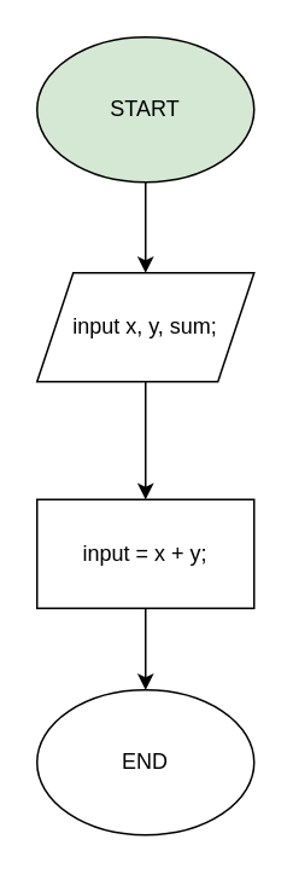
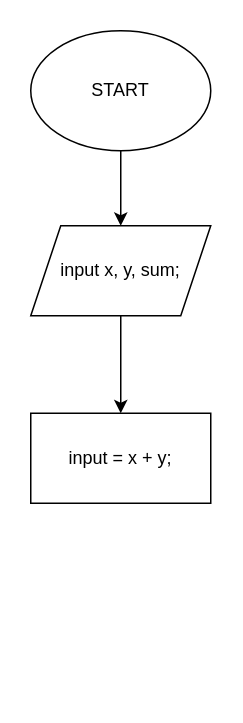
  <mxCell id="0" />
  <mxCell id="1" parent="0" />
  <mxCell id="2" style="edgeStyle=orthogonalEdgeStyle;rounded=0;orthogonalLoop=1;jettySize=auto;html=1;entryX=0.5;entryY=0;entryDx=0;entryDy=0;" edge="1" parent="1" source="3" target="5"><mxGeometry relative="1" as="geometry" /></mxCell>
- <mxCell id="3" value="&lt;font style=&quot;vertical-align: inherit;&quot;&gt;&lt;font style=&quot;vertical-align: inherit;&quot;&gt;START&lt;/font&gt;&lt;/font&gt;" style="ellipse;whiteSpace=wrap;html=1;fillColor=#d5e8d4;" vertex="1" parent="1"><mxGeometry x="20" y="20" width="120" height="80" as="geometry" /></mxCell>
+ <mxCell id="3" value="&lt;font style=&quot;vertical-align: inherit;&quot;&gt;&lt;font style=&quot;vertical-align: inherit;&quot;&gt;START&lt;/font&gt;&lt;/font&gt;" style="ellipse;whiteSpace=wrap;html=1;" vertex="1" parent="1"><mxGeometry x="20" y="20" width="120" height="80" as="geometry" /></mxCell>
  <mxCell id="4" style="edgeStyle=orthogonalEdgeStyle;rounded=0;orthogonalLoop=1;jettySize=auto;html=1;entryX=0.5;entryY=0;entryDx=0;entryDy=0;" edge="1" parent="1" source="5" target="7"><mxGeometry relative="1" as="geometry" /></mxCell>
  <mxCell id="5" value="input x, y, sum;" style="shape=parallelogram;perimeter=parallelogramPerimeter;whiteSpace=wrap;html=1;fixedSize=1;" vertex="1" parent="1"><mxGeometry x="20" y="150" width="120" height="60" as="geometry" /></mxCell>
- <mxCell id="6" style="edgeStyle=orthogonalEdgeStyle;rounded=0;orthogonalLoop=1;jettySize=auto;html=1;entryX=0.5;entryY=0;entryDx=0;entryDy=0;" edge="1" parent="1" source="7" target="8"><mxGeometry relative="1" as="geometry" /></mxCell>
  <mxCell id="7" value="input = x + y;" style="rounded=0;whiteSpace=wrap;html=1;" vertex="1" parent="1"><mxGeometry x="20" y="275" width="120" height="60" as="geometry" /></mxCell>
- <mxCell id="8" value="END" style="ellipse;whiteSpace=wrap;html=1;" vertex="1" parent="1"><mxGeometry x="20" y="380" width="120" height="80" as="geometry" /></mxCell>
